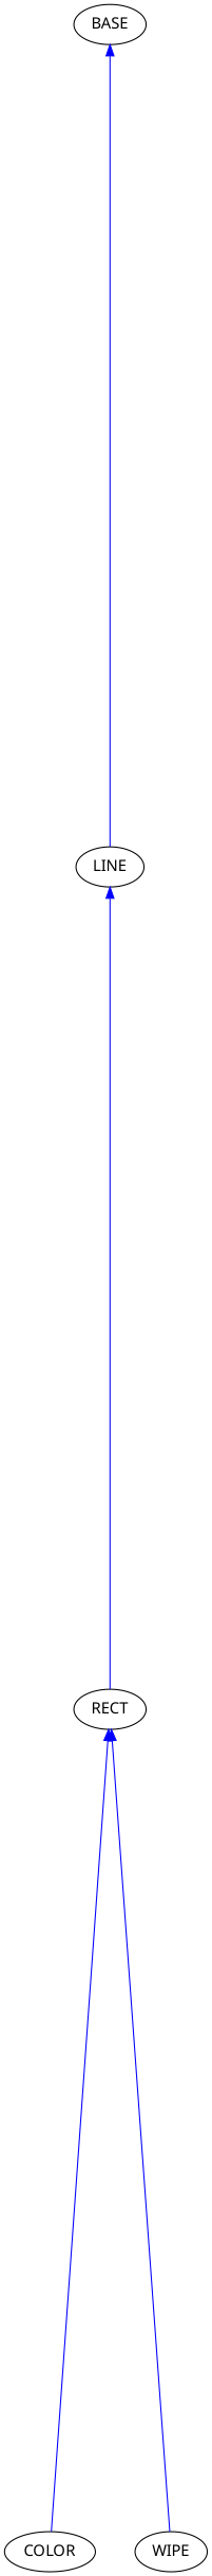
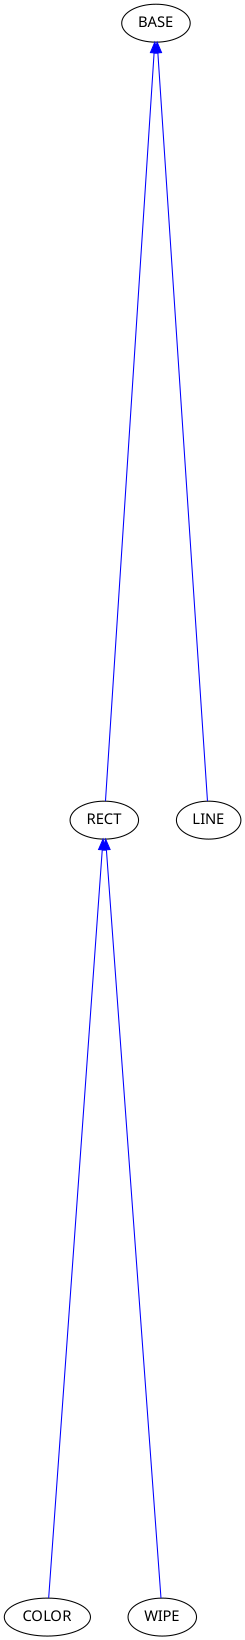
  digraph {
    compound=true
    fontname="Noto Sans"
    nodesep=0.5
    rankdir=BT
    ranksep=10
    node [fontname="Noto Sans"]
    edge [color=blue fontname="Noto Sans"]
    COLOR
    RECT
    WIPE
    LINE
    BASE
    COLOR -> RECT
-   RECT -> LINE
+   RECT -> BASE
    WIPE -> RECT
    LINE -> BASE
  }
